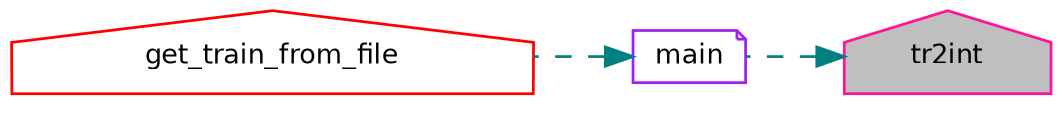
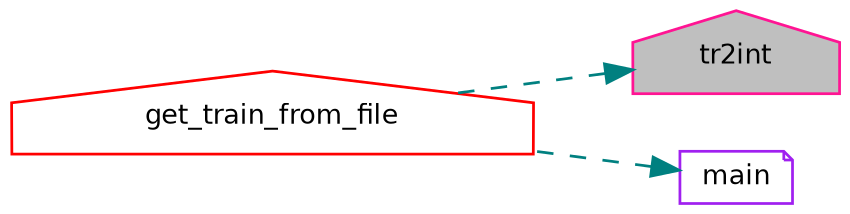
  digraph {
    rankdir=RL
    node [fillcolor=white fontname=Helvetica fontsize=10 shape=house style=filled]
    edge [color=teal dir=back fontname=Helvetica fontsize=10 labelfontname=Helvetica labelfontsize=10 style=dashed]
    n1 [color=deeppink fillcolor=grey75 fontcolor=black height=0.2 label=tr2int width=0.4]
    n2 [color=red height=0.2 label=get_train_from_file width=0.4]
    n3 [color=purple height=0.2 label=main shape=note width=0.4]
-   n1 -> n3
+   n1 -> n2
    n3 -> n2
  }
